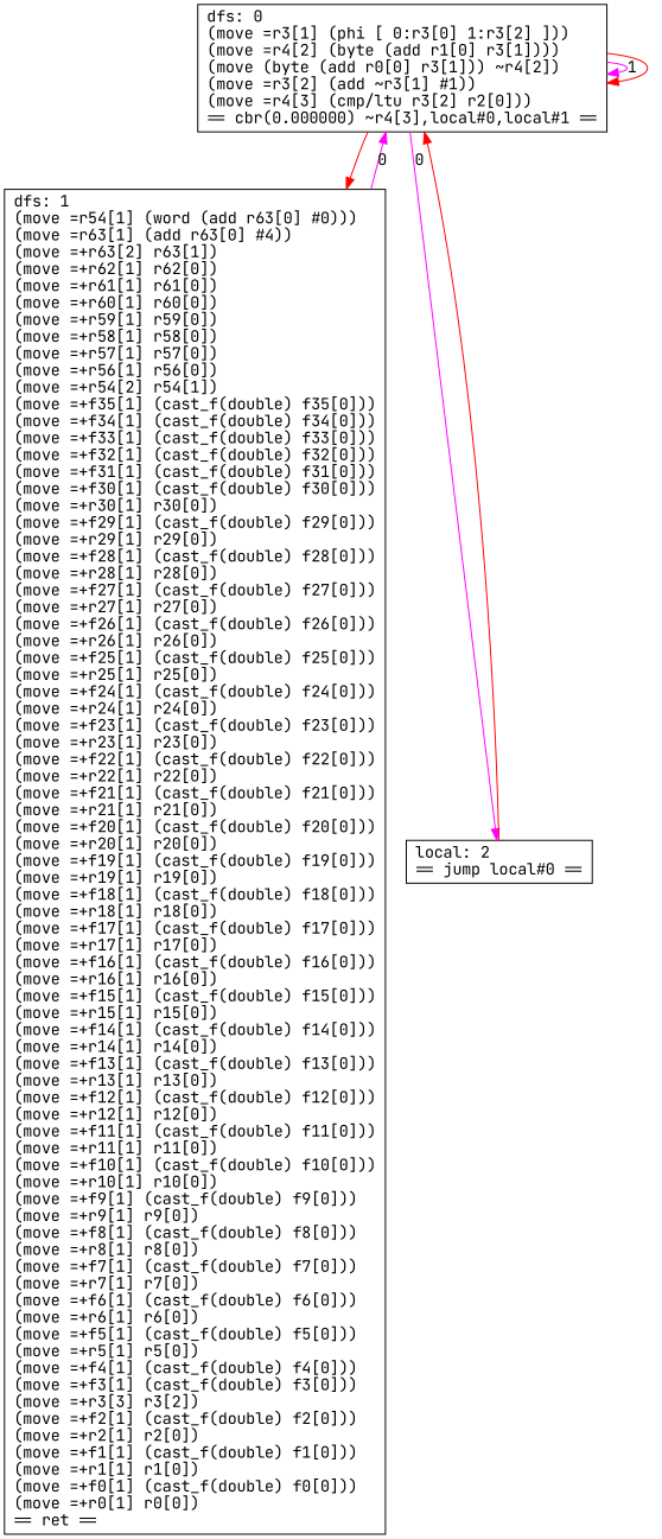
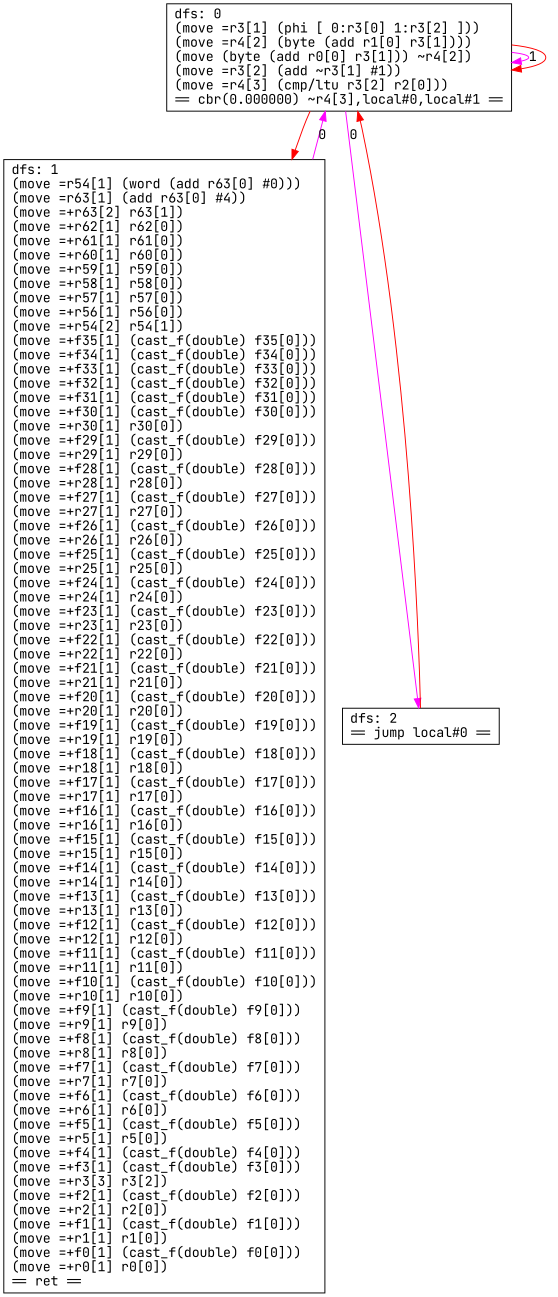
  digraph {
    fontname="JetBrains Mono"
    node [shape=box fontname="JetBrains Mono"]
    edge [color=magenta fontname="JetBrains Mono"]
    n1 [label="dfs: 0\l(move =r3[1] (phi [ 0:r3[0] 1:r3[2] ]))\l(move =r4[2] (byte (add r1[0] r3[1])))\l(move (byte (add r0[0] r3[1])) ~r4[2])\l(move =r3[2] (add ~r3[1] #1))\l(move =r4[3] (cmp/ltu r3[2] r2[0]))\l== cbr(0.000000) ~r4[3],local#0,local#1 ==\l"]
    n2 [label="dfs: 1\l(move =r54[1] (word (add r63[0] #0)))\l(move =r63[1] (add r63[0] #4))\l(move =+r63[2] r63[1])\l(move =+r62[1] r62[0])\l(move =+r61[1] r61[0])\l(move =+r60[1] r60[0])\l(move =+r59[1] r59[0])\l(move =+r58[1] r58[0])\l(move =+r57[1] r57[0])\l(move =+r56[1] r56[0])\l(move =+r54[2] r54[1])\l(move =+f35[1] (cast_f(double) f35[0]))\l(move =+f34[1] (cast_f(double) f34[0]))\l(move =+f33[1] (cast_f(double) f33[0]))\l(move =+f32[1] (cast_f(double) f32[0]))\l(move =+f31[1] (cast_f(double) f31[0]))\l(move =+f30[1] (cast_f(double) f30[0]))\l(move =+r30[1] r30[0])\l(move =+f29[1] (cast_f(double) f29[0]))\l(move =+r29[1] r29[0])\l(move =+f28[1] (cast_f(double) f28[0]))\l(move =+r28[1] r28[0])\l(move =+f27[1] (cast_f(double) f27[0]))\l(move =+r27[1] r27[0])\l(move =+f26[1] (cast_f(double) f26[0]))\l(move =+r26[1] r26[0])\l(move =+f25[1] (cast_f(double) f25[0]))\l(move =+r25[1] r25[0])\l(move =+f24[1] (cast_f(double) f24[0]))\l(move =+r24[1] r24[0])\l(move =+f23[1] (cast_f(double) f23[0]))\l(move =+r23[1] r23[0])\l(move =+f22[1] (cast_f(double) f22[0]))\l(move =+r22[1] r22[0])\l(move =+f21[1] (cast_f(double) f21[0]))\l(move =+r21[1] r21[0])\l(move =+f20[1] (cast_f(double) f20[0]))\l(move =+r20[1] r20[0])\l(move =+f19[1] (cast_f(double) f19[0]))\l(move =+r19[1] r19[0])\l(move =+f18[1] (cast_f(double) f18[0]))\l(move =+r18[1] r18[0])\l(move =+f17[1] (cast_f(double) f17[0]))\l(move =+r17[1] r17[0])\l(move =+f16[1] (cast_f(double) f16[0]))\l(move =+r16[1] r16[0])\l(move =+f15[1] (cast_f(double) f15[0]))\l(move =+r15[1] r15[0])\l(move =+f14[1] (cast_f(double) f14[0]))\l(move =+r14[1] r14[0])\l(move =+f13[1] (cast_f(double) f13[0]))\l(move =+r13[1] r13[0])\l(move =+f12[1] (cast_f(double) f12[0]))\l(move =+r12[1] r12[0])\l(move =+f11[1] (cast_f(double) f11[0]))\l(move =+r11[1] r11[0])\l(move =+f10[1] (cast_f(double) f10[0]))\l(move =+r10[1] r10[0])\l(move =+f9[1] (cast_f(double) f9[0]))\l(move =+r9[1] r9[0])\l(move =+f8[1] (cast_f(double) f8[0]))\l(move =+r8[1] r8[0])\l(move =+f7[1] (cast_f(double) f7[0]))\l(move =+r7[1] r7[0])\l(move =+f6[1] (cast_f(double) f6[0]))\l(move =+r6[1] r6[0])\l(move =+f5[1] (cast_f(double) f5[0]))\l(move =+r5[1] r5[0])\l(move =+f4[1] (cast_f(double) f4[0]))\l(move =+f3[1] (cast_f(double) f3[0]))\l(move =+r3[3] r3[2])\l(move =+f2[1] (cast_f(double) f2[0]))\l(move =+r2[1] r2[0])\l(move =+f1[1] (cast_f(double) f1[0]))\l(move =+r1[1] r1[0])\l(move =+f0[1] (cast_f(double) f0[0]))\l(move =+r0[1] r0[0])\l== ret ==\l"]
-   n3 [label="local: 2\l== jump local#0 ==\l"]
+   n3 [label="dfs: 2\l== jump local#0 ==\l"]
    n1 -> n1 [label=1]
    n1 -> n1 [color=red]
    n1 -> n2 [color=red]
    n1 -> n3 [label=0]
    n2 -> n1 [label=0]
    n3 -> n1 [color=red]
  }
